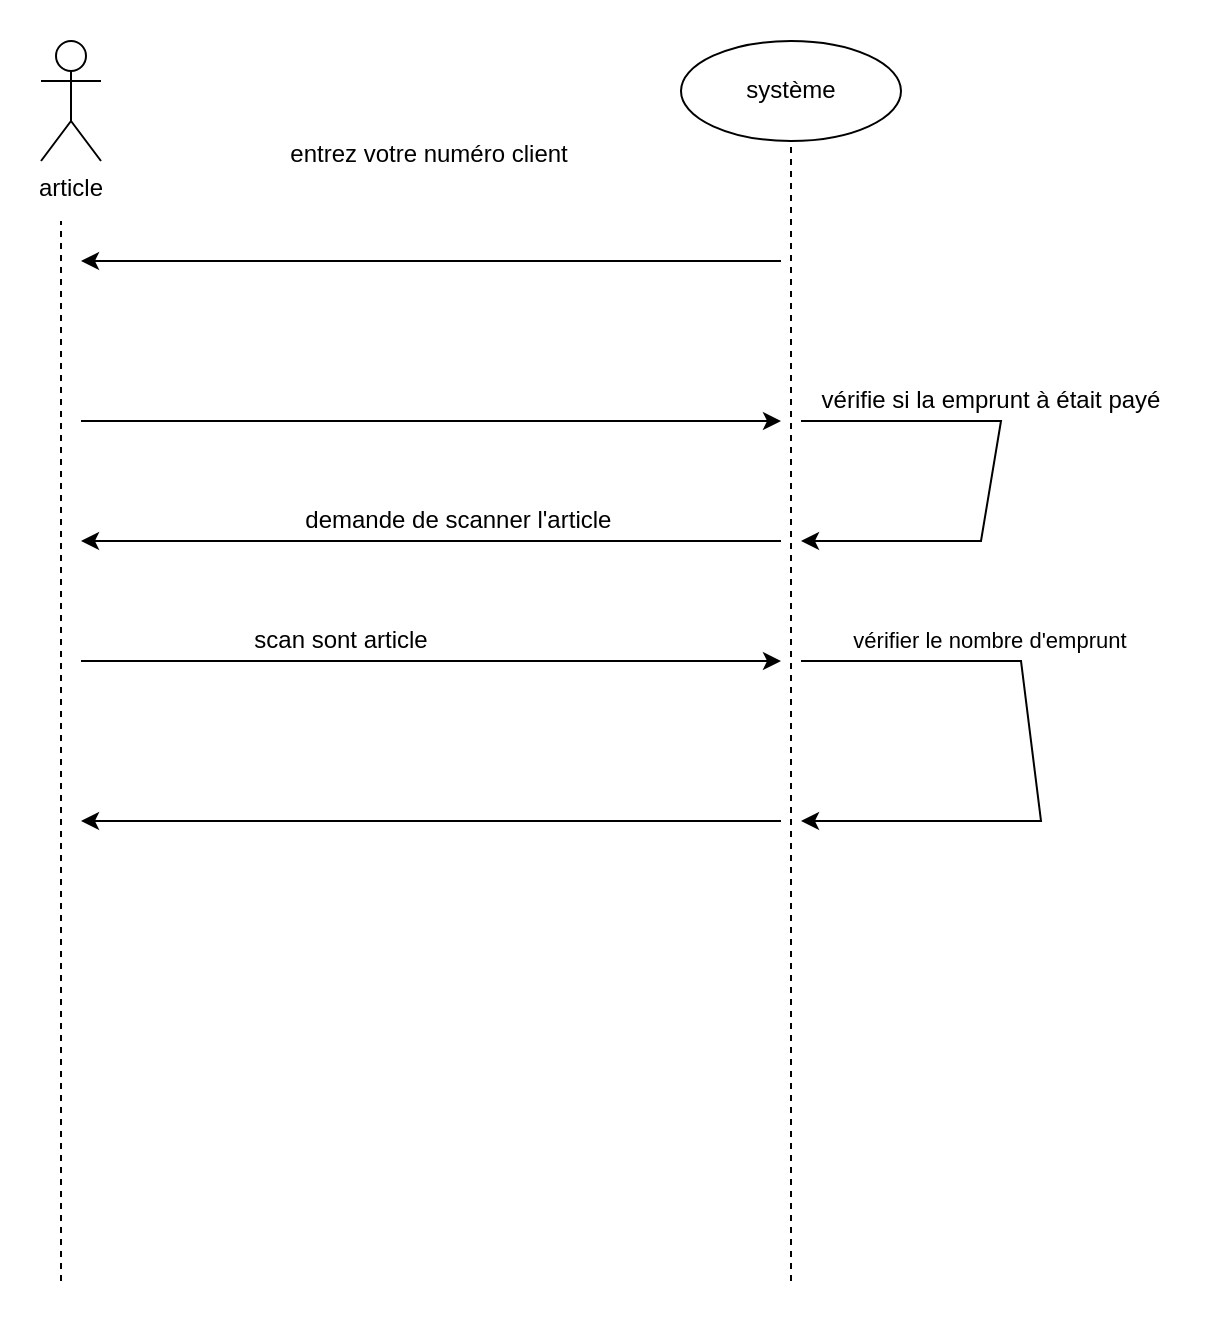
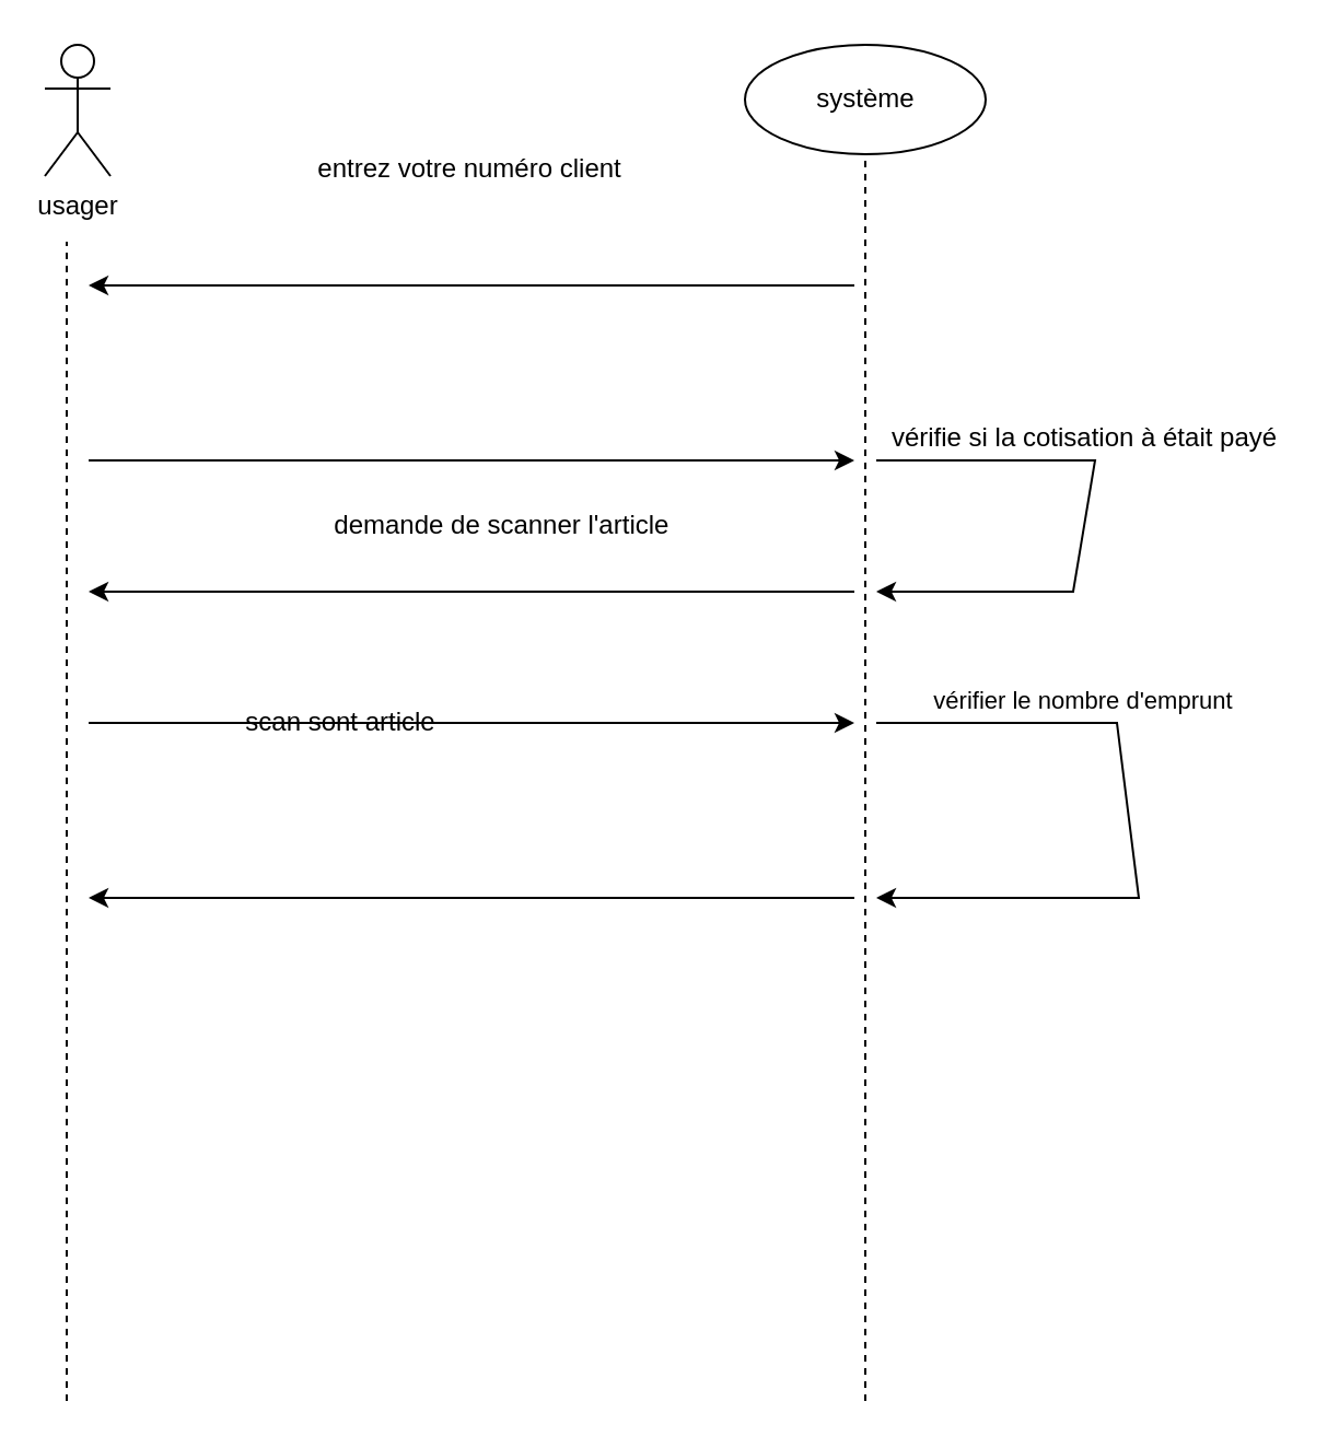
  <mxCell id="0" />
  <mxCell id="1" parent="0" />
- <mxCell id="2" value="article" style="shape=umlActor;verticalLabelPosition=bottom;verticalAlign=top;html=1;outlineConnect=0;" vertex="1" parent="1"><mxGeometry x="20" y="20" width="30" height="60" as="geometry" /></mxCell>
+ <mxCell id="2" value="usager" style="shape=umlActor;verticalLabelPosition=bottom;verticalAlign=top;html=1;outlineConnect=0;" vertex="1" parent="1"><mxGeometry x="20" y="20" width="30" height="60" as="geometry" /></mxCell>
  <mxCell id="3" value="système" style="ellipse;html=1;" vertex="1" parent="1"><mxGeometry x="340" y="20" width="110" height="50" as="geometry" /></mxCell>
  <mxCell id="4" value="" style="endArrow=none;dashed=1;html=1;rounded=0;" edge="1" parent="1"><mxGeometry width="50" height="50" relative="1" as="geometry"><mxPoint x="30" y="640" as="sourcePoint" /><mxPoint x="30" y="110" as="targetPoint" /></mxGeometry></mxCell>
  <mxCell id="5" value="" style="endArrow=none;dashed=1;html=1;rounded=0;entryX=0.5;entryY=1;entryDx=0;entryDy=0;" edge="1" parent="1" target="3"><mxGeometry width="50" height="50" relative="1" as="geometry"><mxPoint x="395" y="640" as="sourcePoint" /><mxPoint x="290" y="320" as="targetPoint" /></mxGeometry></mxCell>
  <mxCell id="6" value="" style="endArrow=classic;html=1;rounded=0;" edge="1" parent="1"><mxGeometry width="50" height="50" relative="1" as="geometry"><mxPoint x="390" y="130" as="sourcePoint" /><mxPoint x="40" y="130" as="targetPoint" /></mxGeometry></mxCell>
  <mxCell id="7" value="entrez votre numéro client" style="text;html=1;align=center;verticalAlign=middle;resizable=0;points=[];autosize=1;strokeColor=none;fillColor=none;" vertex="1" parent="1"><mxGeometry x="139" y="67" width="150" height="20" as="geometry" /></mxCell>
  <mxCell id="8" value="" style="endArrow=classic;html=1;rounded=0;" edge="1" parent="1"><mxGeometry width="50" height="50" relative="1" as="geometry"><mxPoint x="40" y="210" as="sourcePoint" /><mxPoint x="390" y="210" as="targetPoint" /></mxGeometry></mxCell>
  <mxCell id="9" value="" style="endArrow=classic;html=1;rounded=0;" edge="1" parent="1"><mxGeometry width="50" height="50" relative="1" as="geometry"><mxPoint x="390" y="270" as="sourcePoint" /><mxPoint x="40" y="270" as="targetPoint" /></mxGeometry></mxCell>
- <mxCell id="10" value="&amp;nbsp;demande de scanner l'article" style="text;html=1;align=center;verticalAlign=middle;resizable=0;points=[];autosize=1;strokeColor=none;fillColor=none;" vertex="1" parent="1"><mxGeometry x="142" y="250" width="170" height="20" as="geometry" /></mxCell>
+ <mxCell id="10" value="&amp;nbsp;demande de scanner l'article" style="text;html=1;align=center;verticalAlign=middle;resizable=0;points=[];autosize=1;strokeColor=none;fillColor=none;" vertex="1" parent="1"><mxGeometry x="142" y="230" width="170" height="20" as="geometry" /></mxCell>
  <mxCell id="11" value="" style="endArrow=classic;html=1;rounded=0;" edge="1" parent="1"><mxGeometry width="50" height="50" relative="1" as="geometry"><mxPoint x="40" y="330" as="sourcePoint" /><mxPoint x="390" y="330" as="targetPoint" /></mxGeometry></mxCell>
- <mxCell id="12" value="scan sont article" style="text;html=1;align=center;verticalAlign=middle;resizable=0;points=[];autosize=1;strokeColor=none;fillColor=none;" vertex="1" parent="1"><mxGeometry x="120" y="310" width="100" height="20" as="geometry" /></mxCell>
+ <mxCell id="12" value="scan sont article" style="text;html=1;align=center;verticalAlign=middle;resizable=0;points=[];autosize=1;strokeColor=none;fillColor=none;" vertex="1" parent="1"><mxGeometry x="105" y="320" width="100" height="20" as="geometry" /></mxCell>
  <mxCell id="13" value="" style="endArrow=classic;html=1;rounded=0;" edge="1" parent="1"><mxGeometry width="50" height="50" relative="1" as="geometry"><mxPoint x="400" y="330" as="sourcePoint" /><mxPoint x="400" y="410" as="targetPoint" /><Array as="points"><mxPoint x="510" y="330" /><mxPoint x="520" y="410" /></Array></mxGeometry></mxCell>
  <mxCell id="14" value="vérifier le nombre d'emprunt&amp;nbsp;" style="edgeLabel;html=1;align=center;verticalAlign=middle;resizable=0;points=[];" vertex="1" connectable="0" parent="13"><mxGeometry x="0.137" y="-4" relative="1" as="geometry"><mxPoint x="-19" y="-77" as="offset" /></mxGeometry></mxCell>
  <mxCell id="15" value="" style="endArrow=classic;html=1;rounded=0;" edge="1" parent="1"><mxGeometry width="50" height="50" relative="1" as="geometry"><mxPoint x="400" y="210" as="sourcePoint" /><mxPoint x="400" y="270" as="targetPoint" /><Array as="points"><mxPoint x="500" y="210" /><mxPoint x="490" y="270" /></Array></mxGeometry></mxCell>
- <mxCell id="16" value="vérifie si la emprunt à était payé" style="text;html=1;align=center;verticalAlign=middle;resizable=0;points=[];autosize=1;strokeColor=none;fillColor=none;" vertex="1" parent="1"><mxGeometry x="400" y="190" width="190" height="20" as="geometry" /></mxCell>
+ <mxCell id="16" value="vérifie si la cotisation à était payé" style="text;html=1;align=center;verticalAlign=middle;resizable=0;points=[];autosize=1;strokeColor=none;fillColor=none;" vertex="1" parent="1"><mxGeometry x="400" y="190" width="190" height="20" as="geometry" /></mxCell>
  <mxCell id="17" value="" style="endArrow=classic;html=1;rounded=0;" edge="1" parent="1"><mxGeometry width="50" height="50" relative="1" as="geometry"><mxPoint x="390" y="410" as="sourcePoint" /><mxPoint x="40" y="410" as="targetPoint" /></mxGeometry></mxCell>
